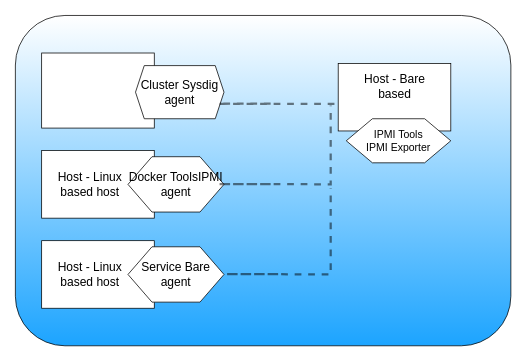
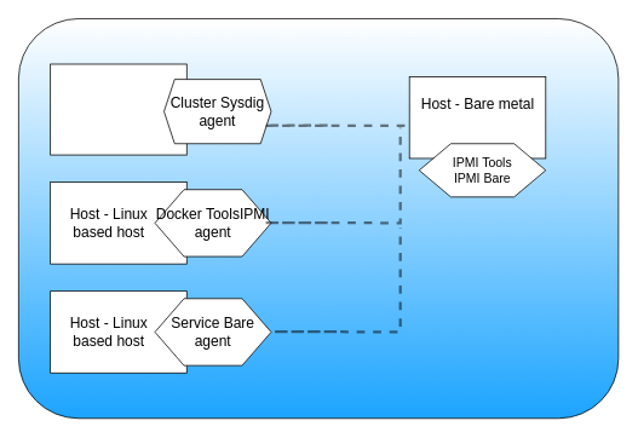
  <mxCell id="0" />
  <mxCell id="1" parent="0" />
  <mxCell id="2" value="" style="rounded=1;whiteSpace=wrap;html=1;fontSize=14;gradientColor=#1CA4FF;" vertex="1" parent="1"><mxGeometry x="20" y="20" width="660" height="440" as="geometry" /></mxCell>
  <mxCell id="3" value="" style="rounded=0;whiteSpace=wrap;html=1;fontSize=16;" parent="1" vertex="1"><mxGeometry x="55" y="70" width="150" height="100" as="geometry" /></mxCell>
  <mxCell id="4" value="Cluster Sysdig agent" style="shape=hexagon;perimeter=hexagonPerimeter2;whiteSpace=wrap;html=1;fontSize=16;size=0.099;" parent="1" vertex="1"><mxGeometry x="180" y="86.78" width="117.88" height="70.78" as="geometry" /></mxCell>
  <mxCell id="5" value="" style="rounded=0;whiteSpace=wrap;html=1;fontSize=16;" parent="1" vertex="1"><mxGeometry x="450" y="83.84" width="150" height="90" as="geometry" /></mxCell>
- <mxCell id="6" value="IPMI Tools&lt;br style=&quot;font-size: 14px;&quot;&gt;IPMI Exporter" style="shape=hexagon;perimeter=hexagonPerimeter2;whiteSpace=wrap;html=1;fontSize=14;" parent="1" vertex="1"><mxGeometry x="460.76" y="157.56" width="139.24" height="58.72" as="geometry" /></mxCell>
- <mxCell id="7" value="Host - Bare based" style="text;html=1;strokeColor=none;fillColor=none;align=center;verticalAlign=middle;whiteSpace=wrap;rounded=0;fontSize=16;" parent="1" vertex="1"><mxGeometry x="460.76" y="93.84" width="129.24" height="40" as="geometry" /></mxCell>
+ <mxCell id="6" value="IPMI Tools&lt;br style=&quot;font-size: 14px;&quot;&gt;IPMI Bare" style="shape=hexagon;perimeter=hexagonPerimeter2;whiteSpace=wrap;html=1;fontSize=14;" parent="1" vertex="1"><mxGeometry x="460.76" y="157.56" width="139.24" height="58.72" as="geometry" /></mxCell>
+ <mxCell id="7" value="Host - Bare metal" style="text;html=1;strokeColor=none;fillColor=none;align=center;verticalAlign=middle;whiteSpace=wrap;rounded=0;fontSize=16;" parent="1" vertex="1"><mxGeometry x="460.76" y="93.84" width="129.24" height="40" as="geometry" /></mxCell>
  <mxCell id="8" value="" style="endArrow=classic;html=1;dashed=1;strokeColor=#000000;strokeWidth=15;fontSize=16;opacity=0;" parent="1" edge="1"><mxGeometry width="50" height="50" relative="1" as="geometry"><mxPoint x="450" y="360" as="sourcePoint" /><mxPoint x="500" y="310" as="targetPoint" /></mxGeometry></mxCell>
  <mxCell id="9" value="" style="endArrow=none;dashed=1;html=1;strokeColor=#000000;strokeWidth=15;fontSize=16;opacity=0;" parent="1" edge="1"><mxGeometry width="50" height="50" relative="1" as="geometry"><mxPoint x="450" y="350" as="sourcePoint" /><mxPoint x="500" y="300" as="targetPoint" /></mxGeometry></mxCell>
  <mxCell id="10" value="" style="edgeStyle=orthogonalEdgeStyle;rounded=0;comic=0;jumpStyle=none;jumpSize=9;orthogonalLoop=1;jettySize=auto;html=1;dashed=1;endArrow=none;endFill=0;endSize=6;strokeColor=#000000;strokeWidth=3;fontSize=16;opacity=50;" edge="1" parent="1"><mxGeometry relative="1" as="geometry"><mxPoint x="360" y="137.58" as="sourcePoint" /><mxPoint x="450" y="137.84" as="targetPoint" /><Array as="points"><mxPoint x="290" y="138" /><mxPoint x="290" y="138" /></Array></mxGeometry></mxCell>
  <mxCell id="11" value="" style="rounded=0;whiteSpace=wrap;html=1;fontSize=16;" vertex="1" parent="1"><mxGeometry x="55" y="200" width="150" height="90" as="geometry" /></mxCell>
  <mxCell id="12" value="Host - Linux based host" style="text;html=1;strokeColor=none;fillColor=none;align=center;verticalAlign=middle;whiteSpace=wrap;rounded=0;fontSize=16;" vertex="1" parent="1"><mxGeometry x="72.12" y="216.28" width="95" height="57.44" as="geometry" /></mxCell>
  <mxCell id="13" value="Docker ToolsIPMI agent" style="shape=hexagon;perimeter=hexagonPerimeter2;whiteSpace=wrap;html=1;fontSize=16;" vertex="1" parent="1"><mxGeometry x="170" y="208.14" width="127.88" height="73.72" as="geometry" /></mxCell>
  <mxCell id="14" value="" style="edgeStyle=orthogonalEdgeStyle;rounded=0;comic=0;jumpStyle=none;jumpSize=9;orthogonalLoop=1;jettySize=auto;html=1;dashed=1;endArrow=none;endFill=0;endSize=6;strokeColor=#000000;strokeWidth=3;fontSize=16;opacity=50;" edge="1" parent="1"><mxGeometry relative="1" as="geometry"><mxPoint x="360" y="244.5" as="sourcePoint" /><mxPoint x="440" y="140" as="targetPoint" /><Array as="points"><mxPoint x="290" y="244.92" /><mxPoint x="290" y="244.92" /></Array></mxGeometry></mxCell>
  <mxCell id="15" value="" style="rounded=0;whiteSpace=wrap;html=1;fontSize=16;" vertex="1" parent="1"><mxGeometry x="55" y="320" width="150" height="90" as="geometry" /></mxCell>
  <mxCell id="16" value="Host - Linux based host" style="text;html=1;strokeColor=none;fillColor=none;align=center;verticalAlign=middle;whiteSpace=wrap;rounded=0;fontSize=16;" vertex="1" parent="1"><mxGeometry x="72.12" y="336.28" width="95" height="57.44" as="geometry" /></mxCell>
  <mxCell id="17" value="Service Bare agent" style="shape=hexagon;perimeter=hexagonPerimeter2;whiteSpace=wrap;html=1;fontSize=16;" vertex="1" parent="1"><mxGeometry x="170" y="328.14" width="127.88" height="73.72" as="geometry" /></mxCell>
  <mxCell id="18" value="" style="edgeStyle=orthogonalEdgeStyle;rounded=0;comic=0;jumpStyle=none;jumpSize=9;orthogonalLoop=1;jettySize=auto;html=1;dashed=1;endArrow=none;endFill=0;endSize=6;strokeColor=#000000;strokeWidth=3;fontSize=16;opacity=50;" edge="1" parent="1"><mxGeometry relative="1" as="geometry"><mxPoint x="370" y="364.5" as="sourcePoint" /><mxPoint x="440" y="250" as="targetPoint" /><Array as="points"><mxPoint x="300" y="364.92" /><mxPoint x="300" y="364.92" /></Array></mxGeometry></mxCell>
